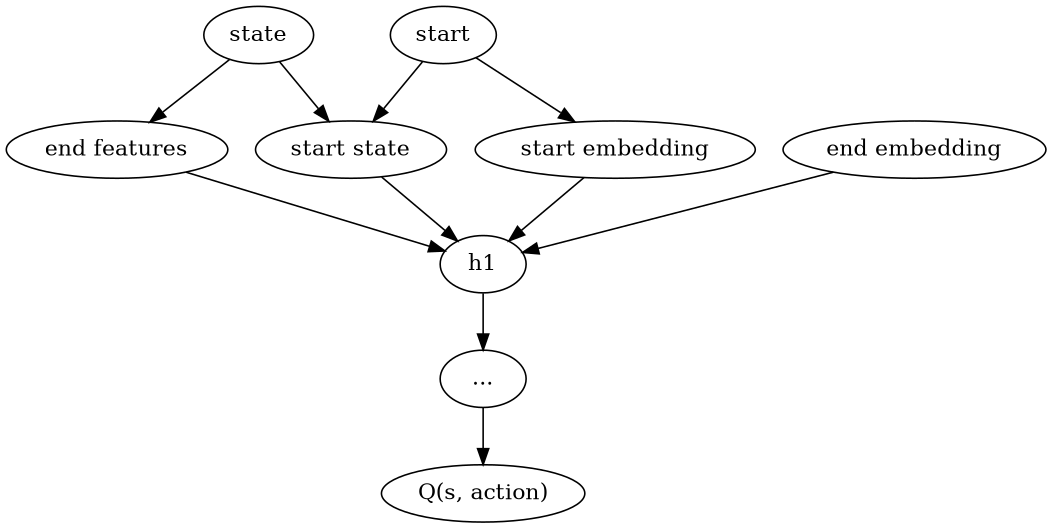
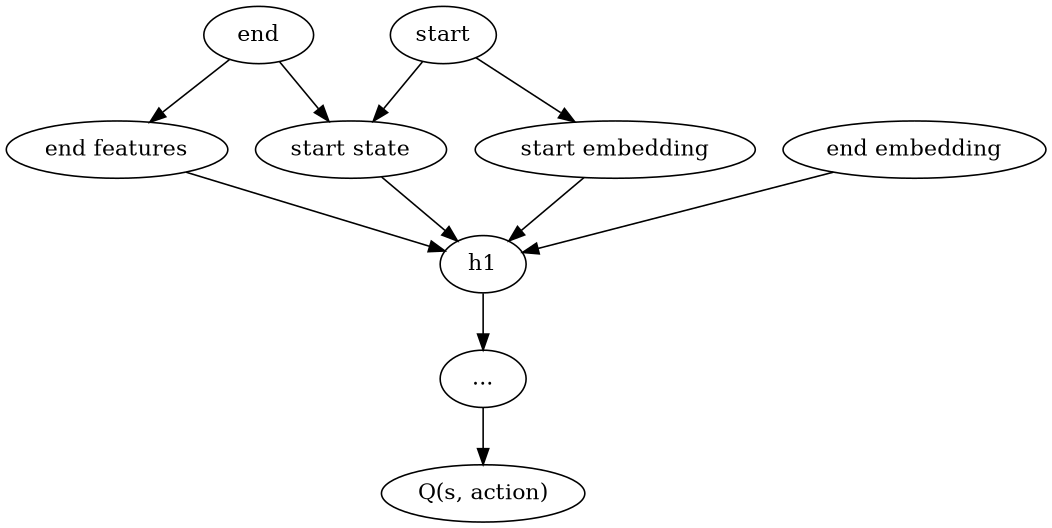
  digraph {
-   n1 [label=state]
+   n1 [label=end]
    n2 [label="start state"]
    n3 [label="end features"]
    n4 [label=h1]
    n5 [label=start]
    n6 [label="start embedding"]
    n7 [label="end embedding"]
    n8 [label="..."]
    n9 [label="Q(s, action)"]
    n1 -> n2
    n1 -> n3
    n2 -> n4
    n3 -> n4
    n4 -> n8
    n5 -> n2
    n5 -> n6
    n6 -> n4
    n7 -> n4
    n8 -> n9
  }
